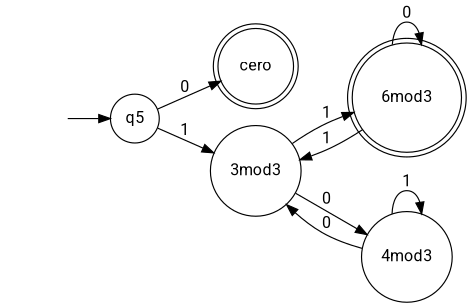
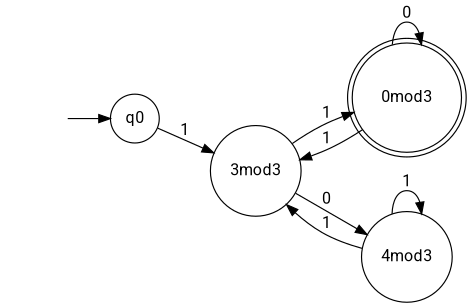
  digraph {
    fontname=Roboto
    rankdir=LR
    node [fontname=Roboto shape=circle]
    edge [fontname=Roboto]
    "" [shape=none]
-   q0 [label=q5]
-   cero [shape=doublecircle]
+   q0
    n4 [label="3mod3"]
-   "0mod3" [shape=doublecircle label="6mod3"]
+   "0mod3" [shape=doublecircle]
    n6 [label="4mod3"]
    "" -> q0
-   q0 -> cero [label=0]
    q0 -> n4 [label=1]
    n4 -> "0mod3" [label=1]
    n4 -> n6 [label=0]
    "0mod3" -> n4 [label=1]
    "0mod3" -> "0mod3" [label=0]
-   n6 -> n4 [label=0]
+   n6 -> n4 [label=1]
    n6 -> n6 [label=1]
  }
